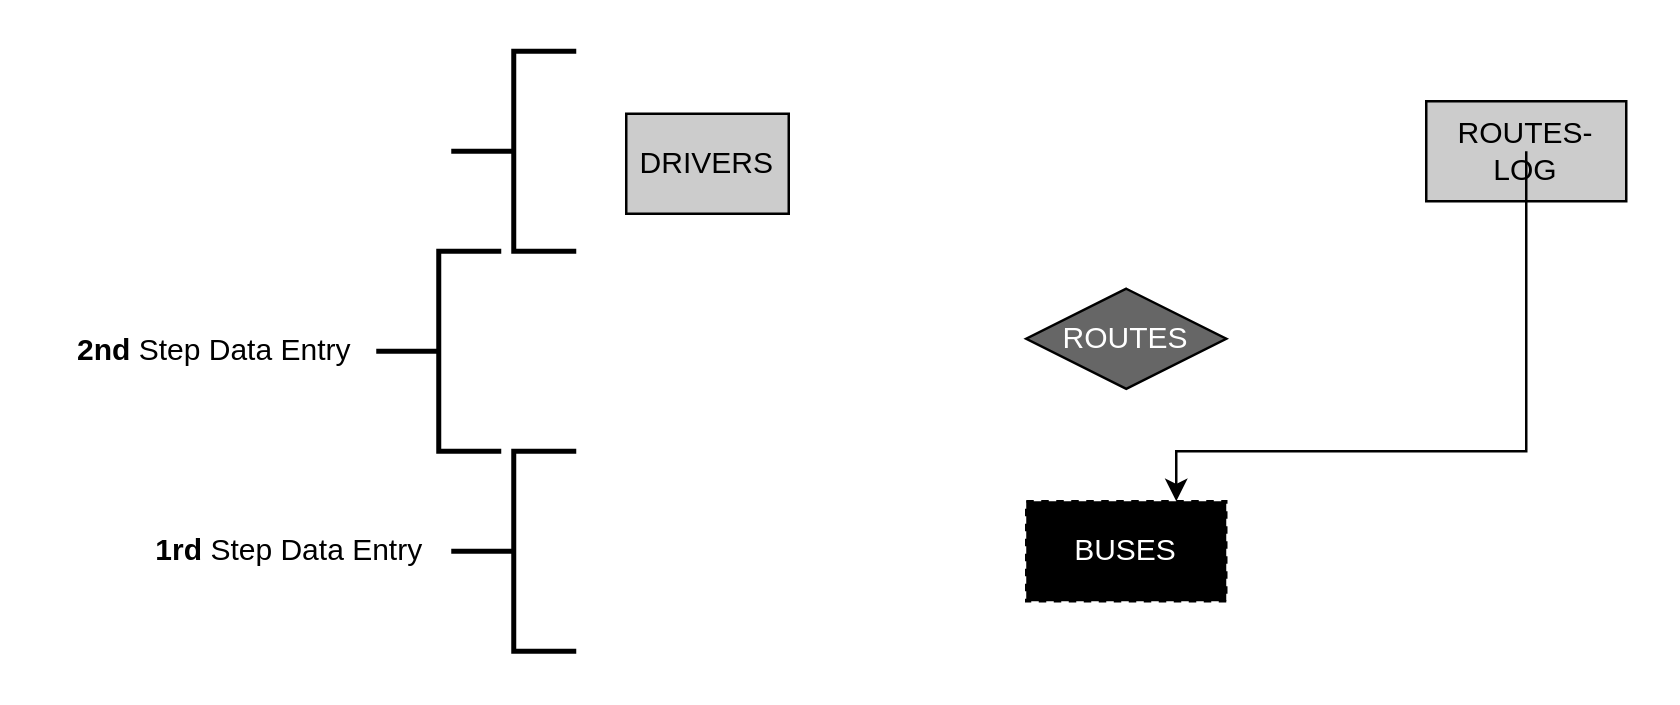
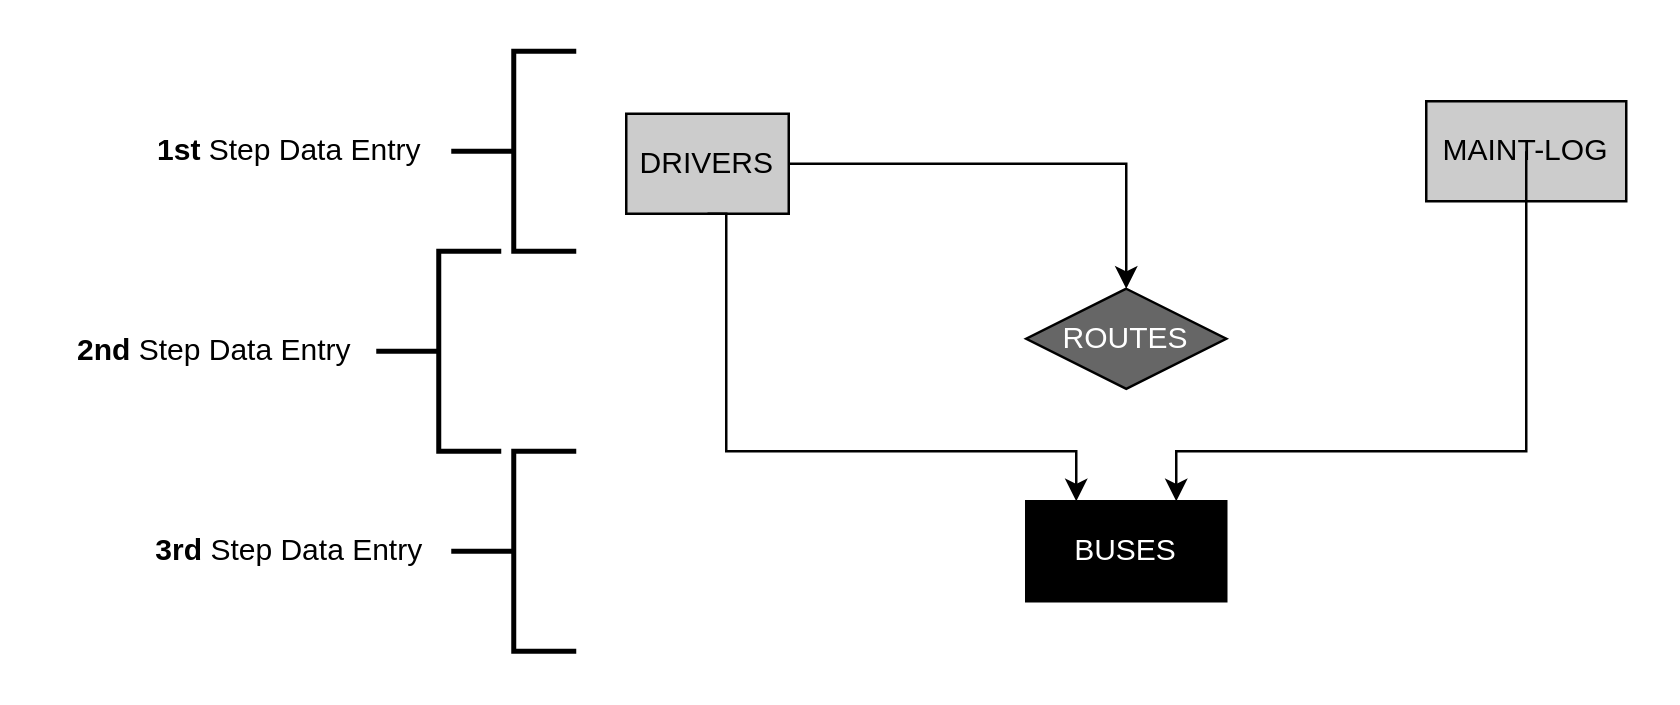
  <mxCell id="0" />
  <mxCell id="1" parent="0" />
- <mxCell id="2" value="ROUTES-LOG" style="rounded=0;whiteSpace=wrap;html=1;fillColor=light-dark(#CCCCCC,#00CCCC);" parent="1" vertex="1"><mxGeometry x="570" y="40" width="80" height="40" as="geometry" /></mxCell>
- <mxCell id="3" value="BUSES" style="rounded=0;whiteSpace=wrap;html=1;fillColor=light-dark(#000000,#0000FF);fontColor=light-dark(#ffffff, #ededed);dashed=1;" parent="1" vertex="1"><mxGeometry x="410" y="200" width="80" height="40" as="geometry" /></mxCell>
+ <mxCell id="2" value="MAINT-LOG" style="rounded=0;whiteSpace=wrap;html=1;fillColor=light-dark(#CCCCCC,#00CCCC);" parent="1" vertex="1"><mxGeometry x="570" y="40" width="80" height="40" as="geometry" /></mxCell>
+ <mxCell id="3" value="BUSES" style="rounded=0;whiteSpace=wrap;html=1;fillColor=light-dark(#000000,#0000FF);fontColor=light-dark(#ffffff, #ededed);" parent="1" vertex="1"><mxGeometry x="410" y="200" width="80" height="40" as="geometry" /></mxCell>
  <mxCell id="4" value="DRIVERS" style="rounded=0;whiteSpace=wrap;html=1;fillColor=light-dark(#CCCCCC,#00CCCC);" parent="1" vertex="1"><mxGeometry x="250" y="45" width="65" height="40" as="geometry" /></mxCell>
  <mxCell id="5" value="ROUTES" style="rhombus;whiteSpace=wrap;html=1;fillColor=light-dark(#666666,#0000FF);fontColor=light-dark(#ffffff, #ededed);" parent="1" vertex="1"><mxGeometry x="410" y="115" width="80" height="40" as="geometry" /></mxCell>
  <mxCell id="6" value="" style="strokeWidth=2;html=1;shape=mxgraph.flowchart.annotation_2;align=left;labelPosition=right;pointerEvents=1;" parent="1" vertex="1"><mxGeometry x="180" y="20" width="50" height="80" as="geometry" /></mxCell>
  <mxCell id="7" value="" style="strokeWidth=2;html=1;shape=mxgraph.flowchart.annotation_2;align=left;labelPosition=right;pointerEvents=1;" parent="1" vertex="1"><mxGeometry x="150" y="100" width="50" height="80" as="geometry" /></mxCell>
  <mxCell id="8" value="" style="strokeWidth=2;html=1;shape=mxgraph.flowchart.annotation_2;align=left;labelPosition=right;pointerEvents=1;" parent="1" vertex="1"><mxGeometry x="180" y="180" width="50" height="80" as="geometry" /></mxCell>
+ <mxCell id="9" value="&lt;b&gt;1st&lt;/b&gt; Step Data Entry" style="text;html=1;align=center;verticalAlign=middle;resizable=0;points=[];autosize=1;strokeColor=none;fillColor=none;" parent="1" vertex="1"><mxGeometry x="50" y="45" width="130" height="30" as="geometry" /></mxCell>
  <mxCell id="10" value="&lt;b&gt;2nd&lt;/b&gt; Step Data Entry" style="text;html=1;align=center;verticalAlign=middle;resizable=0;points=[];autosize=1;strokeColor=none;fillColor=none;" parent="1" vertex="1"><mxGeometry x="20" y="125" width="130" height="30" as="geometry" /></mxCell>
- <mxCell id="11" value="&lt;b&gt;1rd&lt;/b&gt; Step Data Entry" style="text;html=1;align=center;verticalAlign=middle;resizable=0;points=[];autosize=1;strokeColor=none;fillColor=none;" parent="1" vertex="1"><mxGeometry x="50" y="205" width="130" height="30" as="geometry" /></mxCell>
+ <mxCell id="11" value="&lt;b&gt;3rd&lt;/b&gt; Step Data Entry" style="text;html=1;align=center;verticalAlign=middle;resizable=0;points=[];autosize=1;strokeColor=none;fillColor=none;" parent="1" vertex="1"><mxGeometry x="50" y="205" width="130" height="30" as="geometry" /></mxCell>
  <mxCell id="12" value="" style="endArrow=classic;html=1;rounded=0;exitX=0.5;exitY=1;exitDx=0;exitDy=0;edgeStyle=orthogonalEdgeStyle;entryX=0.75;entryY=0;entryDx=0;entryDy=0;" edge="1" parent="1" target="3"><mxGeometry width="50" height="50" relative="1" as="geometry"><mxPoint x="610" y="60" as="sourcePoint" /><mxPoint x="470" y="180" as="targetPoint" /><Array as="points"><mxPoint x="610" y="180" /><mxPoint x="470" y="180" /></Array></mxGeometry></mxCell>
+ <mxCell id="13" value="" style="endArrow=classic;html=1;rounded=0;exitX=0.5;exitY=1;exitDx=0;exitDy=0;entryX=0.25;entryY=0;entryDx=0;entryDy=0;edgeStyle=orthogonalEdgeStyle;" edge="1" parent="1" source="4" target="3"><mxGeometry width="50" height="50" relative="1" as="geometry"><mxPoint x="510" y="20" as="sourcePoint" /><mxPoint x="560" y="100" as="targetPoint" /><Array as="points"><mxPoint x="290" y="180" /><mxPoint x="430" y="180" /></Array></mxGeometry></mxCell>
+ <mxCell id="14" value="" style="endArrow=classic;html=1;rounded=0;exitX=1;exitY=0.5;exitDx=0;exitDy=0;entryX=0.5;entryY=0;entryDx=0;entryDy=0;edgeStyle=orthogonalEdgeStyle;" edge="1" parent="1" source="4" target="5"><mxGeometry width="50" height="50" relative="1" as="geometry"><mxPoint x="520" y="30" as="sourcePoint" /><mxPoint x="570" y="110" as="targetPoint" /></mxGeometry></mxCell>
